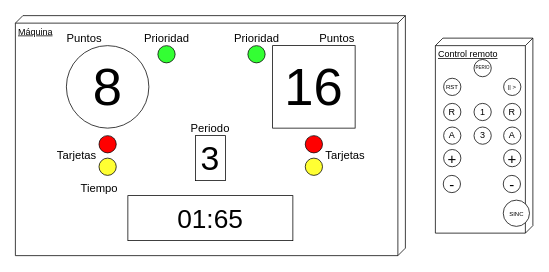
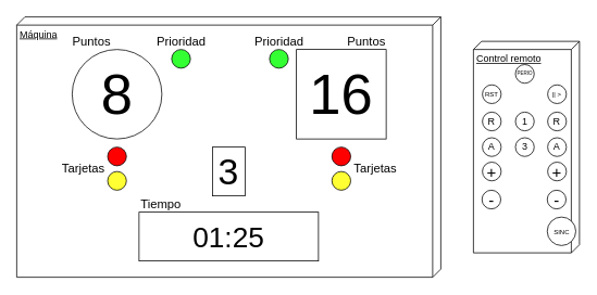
  <mxCell id="0" />
  <mxCell id="1" parent="0" />
  <mxCell id="2" value="Máquina" style="verticalAlign=top;align=left;spacingTop=8;spacingLeft=2;spacingRight=12;shape=cube;size=10;direction=south;fontStyle=4;html=1;whiteSpace=wrap;" vertex="1" parent="1"><mxGeometry x="20" y="20" width="520" height="320" as="geometry" /></mxCell>
  <mxCell id="3" value="Control remoto" style="verticalAlign=top;align=left;spacingTop=8;spacingLeft=2;spacingRight=12;shape=cube;size=10;direction=south;fontStyle=4;html=1;whiteSpace=wrap;" vertex="1" parent="1"><mxGeometry x="580" y="50" width="130" height="260" as="geometry" /></mxCell>
  <mxCell id="4" value="8" style="ellipse;whiteSpace=wrap;html=1;aspect=fixed;fontSize=70;" vertex="1" parent="1"><mxGeometry x="88" y="60" width="110" height="110" as="geometry" /></mxCell>
  <mxCell id="5" value="16" style="whiteSpace=wrap;html=1;aspect=fixed;fontSize=70;" vertex="1" parent="1"><mxGeometry x="363" y="60" width="110" height="110" as="geometry" /></mxCell>
- <mxCell id="6" value="01:65" style="rounded=0;whiteSpace=wrap;html=1;fontSize=35;" vertex="1" parent="1"><mxGeometry x="170" y="260" width="220" height="60" as="geometry" /></mxCell>
+ <mxCell id="6" value="01:25" style="rounded=0;whiteSpace=wrap;html=1;fontSize=35;" vertex="1" parent="1"><mxGeometry x="170" y="260" width="220" height="60" as="geometry" /></mxCell>
  <mxCell id="7" value="3" style="rounded=0;whiteSpace=wrap;html=1;fontSize=45;" vertex="1" parent="1"><mxGeometry x="260" y="180" width="40" height="60" as="geometry" /></mxCell>
  <mxCell id="8" value="" style="ellipse;whiteSpace=wrap;html=1;aspect=fixed;fillColor=#33FF33;" vertex="1" parent="1"><mxGeometry x="330" y="60" width="23" height="23" as="geometry" /></mxCell>
  <mxCell id="9" value="" style="ellipse;whiteSpace=wrap;html=1;aspect=fixed;fillColor=#33FF33;" vertex="1" parent="1"><mxGeometry x="210" y="60" width="23" height="23" as="geometry" /></mxCell>
  <mxCell id="10" value="" style="ellipse;whiteSpace=wrap;html=1;aspect=fixed;fillColor=#FF0000;" vertex="1" parent="1"><mxGeometry x="406.5" y="180" width="23" height="23" as="geometry" /></mxCell>
  <mxCell id="11" value="" style="ellipse;whiteSpace=wrap;html=1;aspect=fixed;fillColor=#FFFF33;" vertex="1" parent="1"><mxGeometry x="406.5" y="210" width="23" height="23" as="geometry" /></mxCell>
  <mxCell id="12" value="" style="ellipse;whiteSpace=wrap;html=1;aspect=fixed;fillColor=#FF0000;" vertex="1" parent="1"><mxGeometry x="131.5" y="180" width="23" height="23" as="geometry" /></mxCell>
  <mxCell id="13" value="" style="ellipse;whiteSpace=wrap;html=1;aspect=fixed;fillColor=#FFFF33;" vertex="1" parent="1"><mxGeometry x="131.5" y="210" width="23" height="23" as="geometry" /></mxCell>
  <mxCell id="14" value="Prioridad" style="text;html=1;strokeColor=none;fillColor=none;align=center;verticalAlign=middle;whiteSpace=wrap;rounded=0;fontSize=15;" vertex="1" parent="1"><mxGeometry x="181.5" y="40" width="80" height="20" as="geometry" /></mxCell>
  <mxCell id="15" value="Prioridad" style="text;html=1;strokeColor=none;fillColor=none;align=center;verticalAlign=middle;whiteSpace=wrap;rounded=0;fontSize=15;" vertex="1" parent="1"><mxGeometry x="301.5" y="40" width="80" height="20" as="geometry" /></mxCell>
  <mxCell id="16" value="Tarjetas" style="text;html=1;strokeColor=none;fillColor=none;align=center;verticalAlign=middle;whiteSpace=wrap;rounded=0;fontSize=15;" vertex="1" parent="1"><mxGeometry x="71.5" y="196" width="60" height="20" as="geometry" /></mxCell>
  <mxCell id="17" value="Tarjetas" style="text;html=1;strokeColor=none;fillColor=none;align=center;verticalAlign=middle;whiteSpace=wrap;rounded=0;fontSize=15;" vertex="1" parent="1"><mxGeometry x="429.5" y="196" width="59.5" height="20" as="geometry" /></mxCell>
  <mxCell id="18" value="Puntos" style="text;html=1;strokeColor=none;fillColor=none;align=center;verticalAlign=middle;whiteSpace=wrap;rounded=0;fontSize=15;" vertex="1" parent="1"><mxGeometry x="88" y="40" width="48" height="20" as="geometry" /></mxCell>
  <mxCell id="19" value="Puntos" style="text;html=1;strokeColor=none;fillColor=none;align=center;verticalAlign=middle;whiteSpace=wrap;rounded=0;fontSize=15;" vertex="1" parent="1"><mxGeometry x="425" y="40" width="48" height="20" as="geometry" /></mxCell>
- <mxCell id="20" value="Periodo" style="text;html=1;strokeColor=none;fillColor=none;align=center;verticalAlign=middle;whiteSpace=wrap;rounded=0;fontSize=15;" vertex="1" parent="1"><mxGeometry x="253" y="160" width="54" height="20" as="geometry" /></mxCell>
- <mxCell id="21" value="Tiempo" style="text;html=1;strokeColor=none;fillColor=none;align=center;verticalAlign=middle;whiteSpace=wrap;rounded=0;fontSize=15;" vertex="1" parent="1"><mxGeometry x="105" y="240" width="54" height="20" as="geometry" /></mxCell>
+ <mxCell id="21" value="Tiempo" style="text;html=1;strokeColor=none;fillColor=none;align=center;verticalAlign=middle;whiteSpace=wrap;rounded=0;fontSize=15;" vertex="1" parent="1"><mxGeometry x="170" y="240" width="54" height="20" as="geometry" /></mxCell>
  <mxCell id="22" value="RST" style="ellipse;whiteSpace=wrap;html=1;aspect=fixed;fillColor=#FFFFFF;fontSize=8;" vertex="1" parent="1"><mxGeometry x="591" y="103.5" width="23" height="23" as="geometry" /></mxCell>
  <mxCell id="23" value="|| &amp;gt;" style="ellipse;whiteSpace=wrap;html=1;aspect=fixed;fillColor=#FFFFFF;fontSize=8;" vertex="1" parent="1"><mxGeometry x="671" y="103.5" width="23" height="23" as="geometry" /></mxCell>
  <mxCell id="24" value="SINC" style="ellipse;whiteSpace=wrap;html=1;aspect=fixed;fillColor=#FFFFFF;fontSize=8;" vertex="1" parent="1"><mxGeometry x="670.5" y="266" width="35" height="35" as="geometry" /></mxCell>
  <mxCell id="25" value="-" style="ellipse;whiteSpace=wrap;html=1;aspect=fixed;fillColor=#FFFFFF;fontSize=20;" vertex="1" parent="1"><mxGeometry x="590.5" y="233" width="23" height="23" as="geometry" /></mxCell>
  <mxCell id="26" value="-" style="ellipse;whiteSpace=wrap;html=1;aspect=fixed;fillColor=#FFFFFF;fontSize=20;verticalAlign=middle;" vertex="1" parent="1"><mxGeometry x="670.5" y="233" width="23" height="23" as="geometry" /></mxCell>
  <mxCell id="27" value="+" style="ellipse;whiteSpace=wrap;html=1;aspect=fixed;fillColor=#FFFFFF;fontSize=20;" vertex="1" parent="1"><mxGeometry x="591" y="198.5" width="23" height="23" as="geometry" /></mxCell>
  <mxCell id="28" value="PERIO" style="ellipse;whiteSpace=wrap;html=1;aspect=fixed;fillColor=#FFFFFF;fontSize=6;" vertex="1" parent="1"><mxGeometry x="631.5" y="78.5" width="23" height="23" as="geometry" /></mxCell>
  <mxCell id="29" value="+" style="ellipse;whiteSpace=wrap;html=1;aspect=fixed;fillColor=#FFFFFF;fontSize=20;" vertex="1" parent="1"><mxGeometry x="671" y="198.5" width="23" height="23" as="geometry" /></mxCell>
  <mxCell id="30" value="A" style="ellipse;whiteSpace=wrap;html=1;aspect=fixed;fillColor=#FFFFFF;" vertex="1" parent="1"><mxGeometry x="591" y="168.5" width="23" height="23" as="geometry" /></mxCell>
  <mxCell id="31" value="3" style="ellipse;whiteSpace=wrap;html=1;aspect=fixed;fillColor=#FFFFFF;" vertex="1" parent="1"><mxGeometry x="631.5" y="168.5" width="23" height="23" as="geometry" /></mxCell>
  <mxCell id="32" value="A" style="ellipse;whiteSpace=wrap;html=1;aspect=fixed;fillColor=#FFFFFF;" vertex="1" parent="1"><mxGeometry x="671" y="168.5" width="23" height="23" as="geometry" /></mxCell>
  <mxCell id="33" value="R" style="ellipse;whiteSpace=wrap;html=1;aspect=fixed;fillColor=#FFFFFF;" vertex="1" parent="1"><mxGeometry x="591" y="137" width="23" height="23" as="geometry" /></mxCell>
  <mxCell id="34" value="1" style="ellipse;whiteSpace=wrap;html=1;aspect=fixed;fillColor=#FFFFFF;" vertex="1" parent="1"><mxGeometry x="631.5" y="137" width="23" height="23" as="geometry" /></mxCell>
  <mxCell id="35" value="R" style="ellipse;whiteSpace=wrap;html=1;aspect=fixed;fillColor=#FFFFFF;" vertex="1" parent="1"><mxGeometry x="671" y="137" width="23" height="23" as="geometry" /></mxCell>
